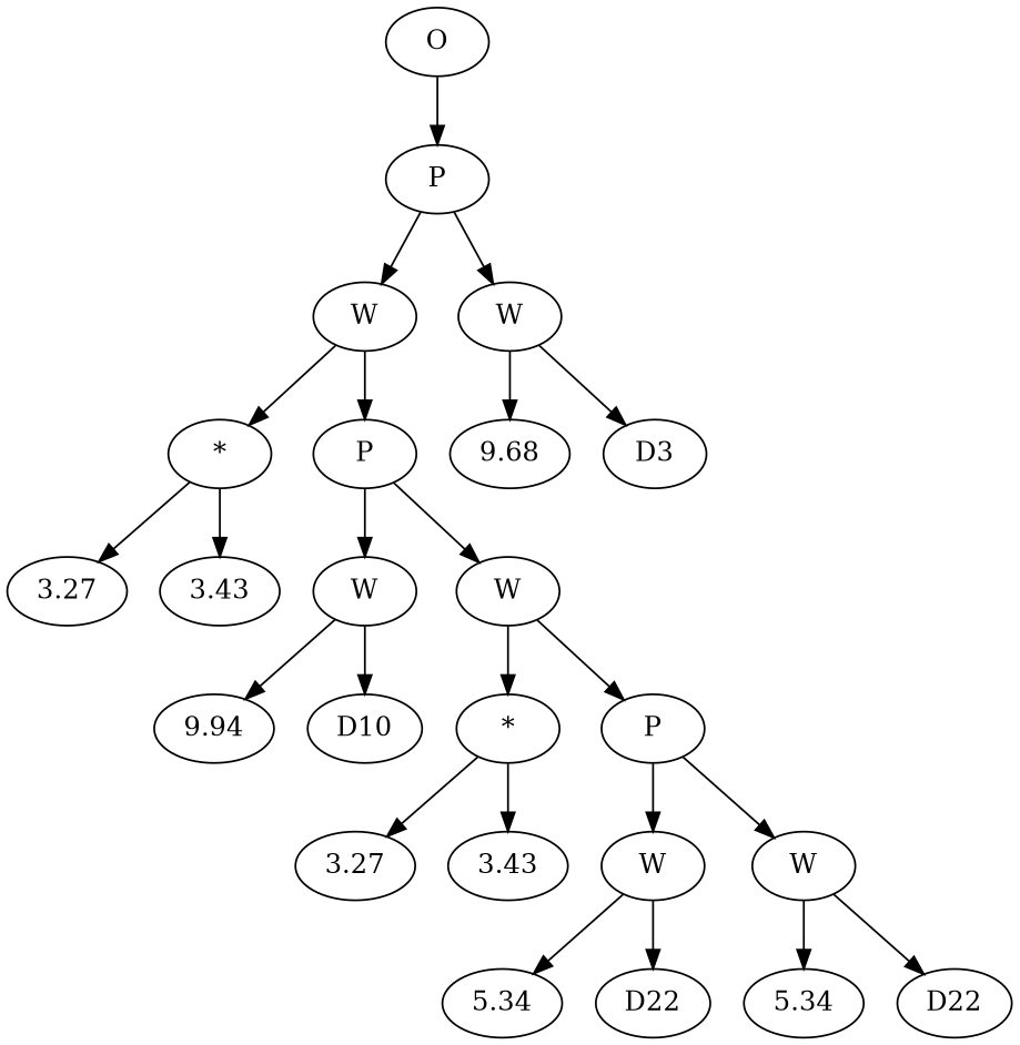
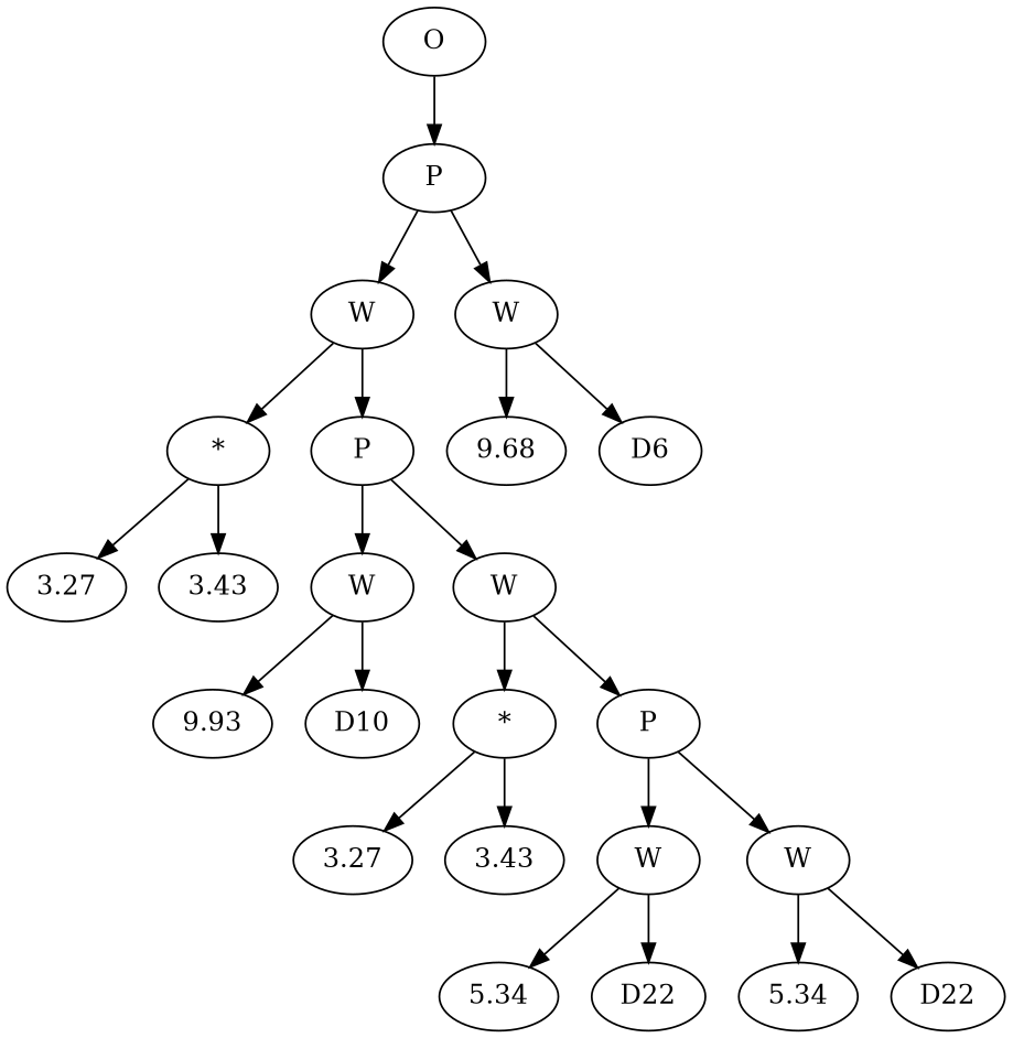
  digraph {
    n1 [label=O]
    n2 [label=P]
    n3 [label=W]
    n4 [label=W]
    n5 [label="*"]
    n6 [label=P]
    n7 [label=9.68]
-   n8 [label=D3]
+   n8 [label=D6]
    n9 [label=3.27]
    n10 [label=3.43]
    n11 [label=W]
    n12 [label=W]
-   n13 [label=9.94]
+   n13 [label=9.93]
    n14 [label=D10]
    n15 [label="*"]
    n16 [label=P]
    n17 [label=3.27]
    n18 [label=3.43]
    n19 [label=W]
    n20 [label=W]
    n21 [label=5.34]
    n22 [label=D22]
    n23 [label=5.34]
    n24 [label=D22]
    n1 -> n2
    n2 -> n3
    n2 -> n4
    n3 -> n5
    n3 -> n6
    n4 -> n7
    n4 -> n8
    n5 -> n9
    n5 -> n10
    n6 -> n11
    n6 -> n12
    n11 -> n13
    n11 -> n14
    n12 -> n15
    n12 -> n16
    n15 -> n17
    n15 -> n18
    n16 -> n19
    n16 -> n20
    n19 -> n21
    n19 -> n22
    n20 -> n23
    n20 -> n24
  }
